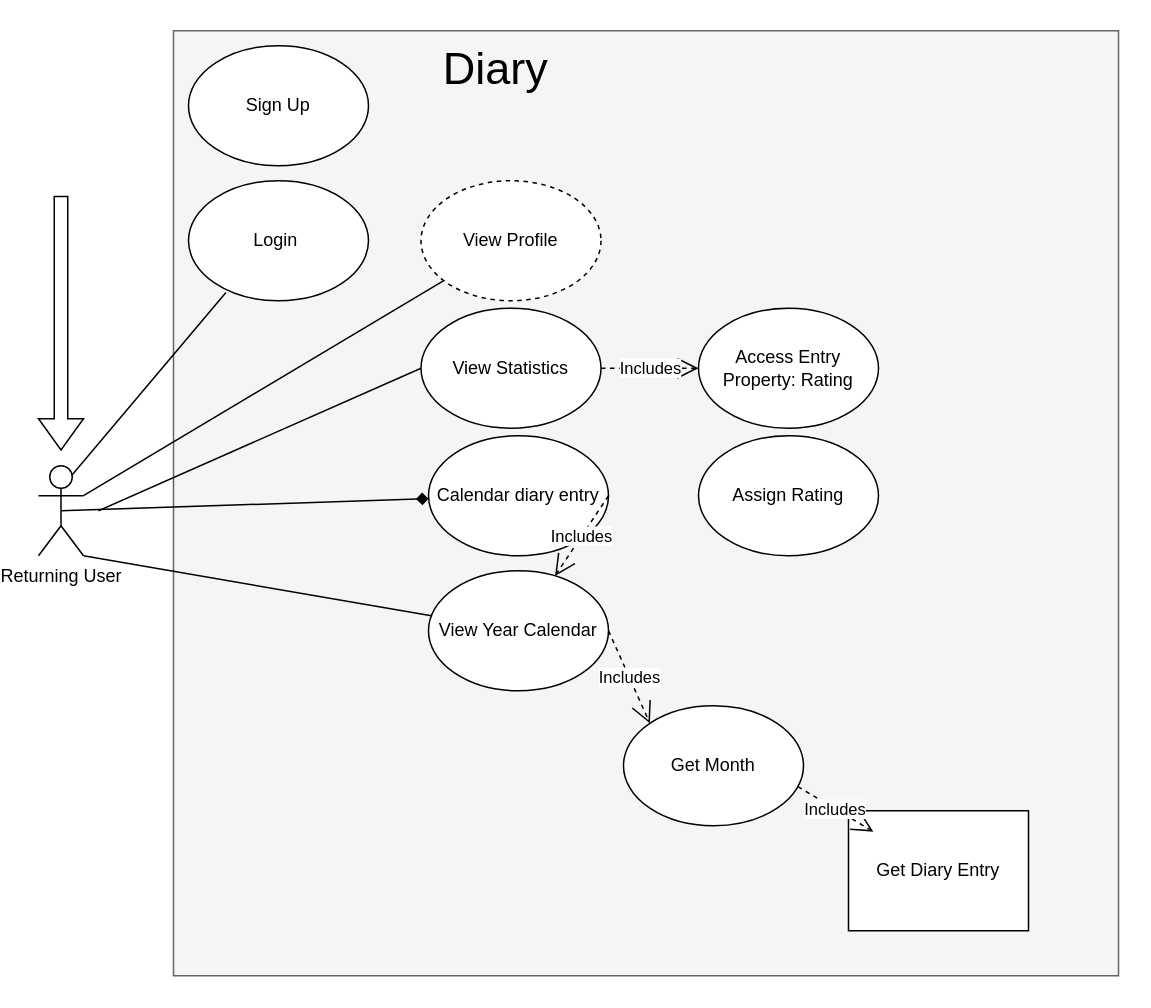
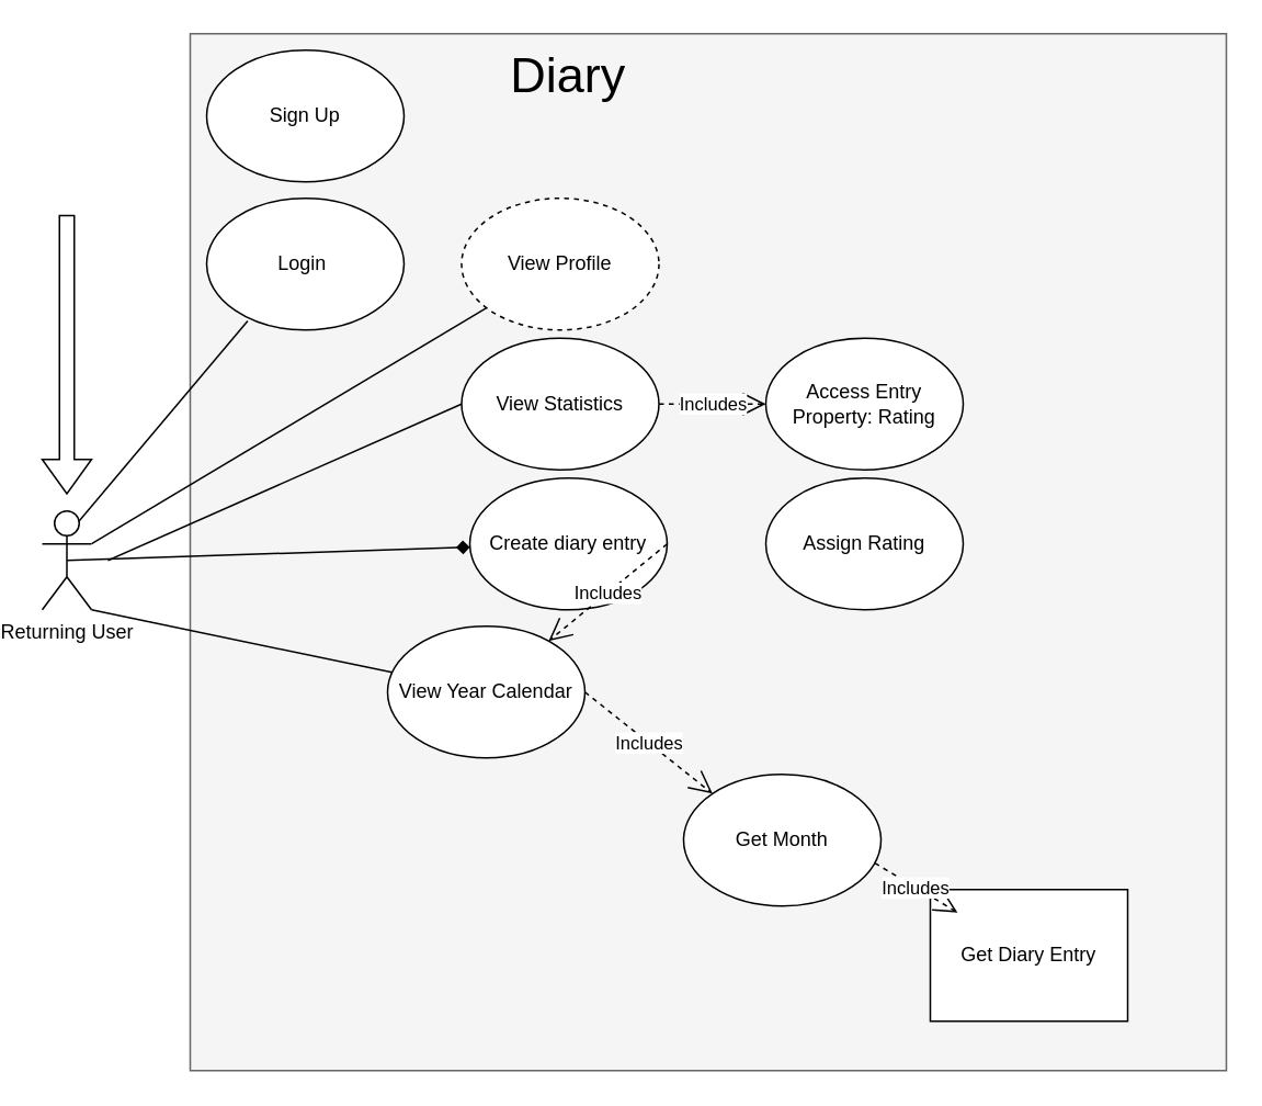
  <mxCell id="0" />
  <mxCell id="1" parent="0" />
  <mxCell id="2" value="" style="whiteSpace=wrap;html=1;aspect=fixed;fillColor=#f5f5f5;fontColor=#333333;strokeColor=#666666;" parent="1" vertex="1"><mxGeometry x="110" y="20" width="630" height="630" as="geometry" /></mxCell>
  <mxCell id="3" value="Login&amp;nbsp;" style="ellipse;whiteSpace=wrap;html=1;" parent="1" vertex="1"><mxGeometry x="120" y="120" width="120" height="80" as="geometry" /></mxCell>
  <mxCell id="4" value="Returning User" style="shape=umlActor;verticalLabelPosition=bottom;verticalAlign=top;html=1;outlineConnect=0;" parent="1" vertex="1"><mxGeometry x="20" y="310" width="30" height="60" as="geometry" /></mxCell>
- <mxCell id="5" value="Calendar diary entry" style="ellipse;whiteSpace=wrap;html=1;" parent="1" vertex="1"><mxGeometry x="280" y="290" width="120" height="80" as="geometry" /></mxCell>
+ <mxCell id="5" value="Create diary entry" style="ellipse;whiteSpace=wrap;html=1;" parent="1" vertex="1"><mxGeometry x="280" y="290" width="120" height="80" as="geometry" /></mxCell>
  <mxCell id="6" value="" style="endArrow=diamond;html=1;rounded=0;exitX=0.5;exitY=0.5;exitDx=0;exitDy=0;exitPerimeter=0;" parent="1" source="4" target="5" edge="1"><mxGeometry width="50" height="50" relative="1" as="geometry"><mxPoint x="70" y="260" as="sourcePoint" /><mxPoint x="120" y="210" as="targetPoint" /></mxGeometry></mxCell>
- <mxCell id="7" value="View Year Calendar" style="ellipse;whiteSpace=wrap;html=1;" parent="1" vertex="1"><mxGeometry x="280" y="380" width="120" height="80" as="geometry" /></mxCell>
+ <mxCell id="7" value="View Year Calendar" style="ellipse;whiteSpace=wrap;html=1;" parent="1" vertex="1"><mxGeometry x="230" y="380" width="120" height="80" as="geometry" /></mxCell>
  <mxCell id="8" value="" style="endArrow=none;html=1;rounded=0;exitX=1;exitY=1;exitDx=0;exitDy=0;exitPerimeter=0;" parent="1" source="4" target="7" edge="1"><mxGeometry width="50" height="50" relative="1" as="geometry"><mxPoint x="60" y="230" as="sourcePoint" /><mxPoint x="110" y="180" as="targetPoint" /></mxGeometry></mxCell>
  <mxCell id="9" value="Sign Up" style="ellipse;whiteSpace=wrap;html=1;" parent="1" vertex="1"><mxGeometry x="120" y="30" width="120" height="80" as="geometry" /></mxCell>
  <mxCell id="10" value="View Profile" style="ellipse;whiteSpace=wrap;html=1;dashed=1;" parent="1" vertex="1"><mxGeometry x="275" y="120" width="120" height="80" as="geometry" /></mxCell>
  <mxCell id="11" value="" style="endArrow=none;html=1;rounded=0;exitX=1;exitY=0.333;exitDx=0;exitDy=0;exitPerimeter=0;" parent="1" source="4" target="10" edge="1"><mxGeometry width="50" height="50" relative="1" as="geometry"><mxPoint x="50" y="170" as="sourcePoint" /><mxPoint x="100" y="120" as="targetPoint" /></mxGeometry></mxCell>
  <mxCell id="12" value="View Statistics" style="ellipse;whiteSpace=wrap;html=1;" parent="1" vertex="1"><mxGeometry x="275" y="205" width="120" height="80" as="geometry" /></mxCell>
- <mxCell id="13" value="&lt;font style=&quot;font-size: 30px;&quot;&gt;Diary&lt;/font&gt;" style="text;html=1;strokeColor=none;fillColor=none;align=center;verticalAlign=middle;whiteSpace=wrap;rounded=0;" parent="1" vertex="1"><mxGeometry x="295" y="30" width="60" height="30" as="geometry" /></mxCell>
+ <mxCell id="13" value="&lt;font style=&quot;font-size: 30px;&quot;&gt;Diary&lt;/font&gt;" style="text;html=1;strokeColor=none;fillColor=none;align=center;verticalAlign=middle;whiteSpace=wrap;rounded=0;" parent="1" vertex="1"><mxGeometry x="310" y="30" width="60" height="30" as="geometry" /></mxCell>
  <mxCell id="14" value="" style="endArrow=none;html=1;rounded=0;fontSize=30;exitX=0.75;exitY=0.1;exitDx=0;exitDy=0;exitPerimeter=0;entryX=0.208;entryY=0.931;entryDx=0;entryDy=0;entryPerimeter=0;" parent="1" source="4" target="3" edge="1"><mxGeometry width="50" height="50" relative="1" as="geometry"><mxPoint x="100" y="240" as="sourcePoint" /><mxPoint x="150" y="190" as="targetPoint" /></mxGeometry></mxCell>
  <mxCell id="15" value="" style="shape=flexArrow;endArrow=classic;html=1;rounded=0;fontSize=30;width=9;endSize=6.62;" parent="1" edge="1"><mxGeometry width="50" height="50" relative="1" as="geometry"><mxPoint x="35" y="130" as="sourcePoint" /><mxPoint x="35" y="300" as="targetPoint" /></mxGeometry></mxCell>
  <mxCell id="16" value="Get Month&lt;span style=&quot;color: rgba(0, 0, 0, 0); font-family: monospace; font-size: 0px; text-align: start;&quot;&gt;%3CmxGraphModel%3E%3Croot%3E%3CmxCell%20id%3D%220%22%2F%3E%3CmxCell%20id%3D%221%22%20parent%3D%220%22%2F%3E%3CmxCell%20id%3D%222%22%20value%3D%22View%20Year%20Calendar%22%20style%3D%22ellipse%3BwhiteSpace%3Dwrap%3Bhtml%3D1%3B%22%20vertex%3D%221%22%20parent%3D%221%22%3E%3CmxGeometry%20x%3D%22350%22%20y%3D%22400%22%20width%3D%22120%22%20height%3D%2280%22%20as%3D%22geometry%22%2F%3E%3C%2FmxCell%3E%3C%2Froot%3E%3C%2FmxGraphModel%3E&lt;/span&gt;" style="ellipse;whiteSpace=wrap;html=1;" parent="1" vertex="1"><mxGeometry x="410" y="470" width="120" height="80" as="geometry" /></mxCell>
  <mxCell id="17" value="Get Diary Entry" style="whiteSpace=wrap;html=1;rounded=0;" parent="1" vertex="1"><mxGeometry x="560" y="540" width="120" height="80" as="geometry" /></mxCell>
  <mxCell id="18" value="Includes" style="endArrow=open;endSize=12;dashed=1;html=1;rounded=0;exitX=0.969;exitY=0.674;exitDx=0;exitDy=0;exitPerimeter=0;entryX=0.138;entryY=0.174;entryDx=0;entryDy=0;entryPerimeter=0;" parent="1" source="16" target="17" edge="1"><mxGeometry width="160" relative="1" as="geometry"><mxPoint x="280" y="470" as="sourcePoint" /><mxPoint x="440" y="470" as="targetPoint" /></mxGeometry></mxCell>
  <mxCell id="19" value="Includes" style="endArrow=open;endSize=12;dashed=1;html=1;rounded=0;exitX=1;exitY=0.5;exitDx=0;exitDy=0;entryX=0;entryY=0;entryDx=0;entryDy=0;" parent="1" source="7" target="16" edge="1"><mxGeometry width="160" relative="1" as="geometry"><mxPoint x="280" y="470" as="sourcePoint" /><mxPoint x="440" y="470" as="targetPoint" /></mxGeometry></mxCell>
  <mxCell id="20" value="Assign Rating" style="ellipse;whiteSpace=wrap;html=1;" parent="1" vertex="1"><mxGeometry x="460" y="290" width="120" height="80" as="geometry" /></mxCell>
  <mxCell id="21" value="Includes" style="endArrow=open;endSize=12;dashed=1;html=1;rounded=0;exitX=1;exitY=0.5;exitDx=0;exitDy=0;" parent="1" source="5" edge="1" target="7"><mxGeometry width="160" relative="1" as="geometry"><mxPoint x="280" y="330" as="sourcePoint" /><mxPoint x="400" y="330" as="targetPoint" /></mxGeometry></mxCell>
  <mxCell id="22" value="Access Entry Property: Rating" style="ellipse;whiteSpace=wrap;html=1;" parent="1" vertex="1"><mxGeometry x="460" y="205" width="120" height="80" as="geometry" /></mxCell>
  <mxCell id="23" value="Includes" style="endArrow=open;endSize=12;dashed=1;html=1;rounded=0;exitX=1;exitY=0.5;exitDx=0;exitDy=0;entryX=0;entryY=0.5;entryDx=0;entryDy=0;" parent="1" source="12" target="22" edge="1"><mxGeometry width="160" relative="1" as="geometry"><mxPoint x="330" y="280" as="sourcePoint" /><mxPoint x="490" y="280" as="targetPoint" /></mxGeometry></mxCell>
  <mxCell id="24" value="" style="endArrow=none;html=1;rounded=0;exitX=1;exitY=0.333;exitDx=0;exitDy=0;exitPerimeter=0;entryX=0;entryY=0.5;entryDx=0;entryDy=0;" edge="1" parent="1" target="12"><mxGeometry width="50" height="50" relative="1" as="geometry"><mxPoint x="60" y="340" as="sourcePoint" /><mxPoint x="300.237" y="196.636" as="targetPoint" /></mxGeometry></mxCell>
